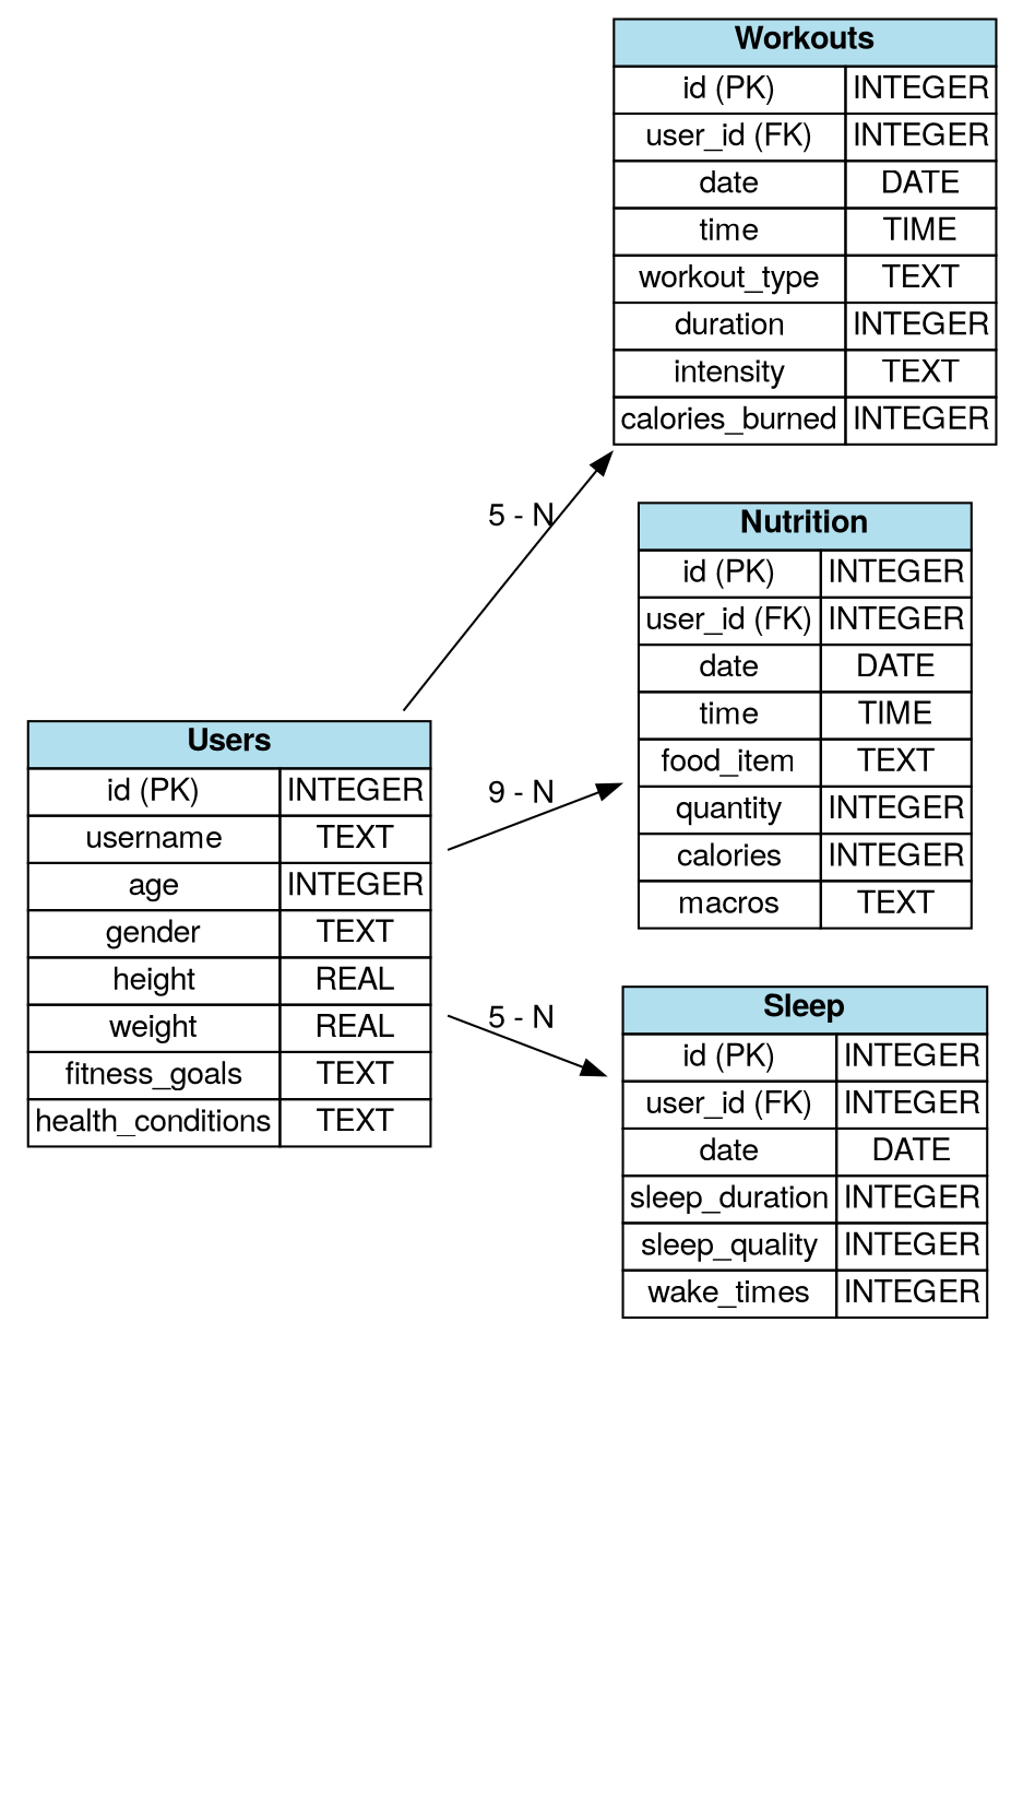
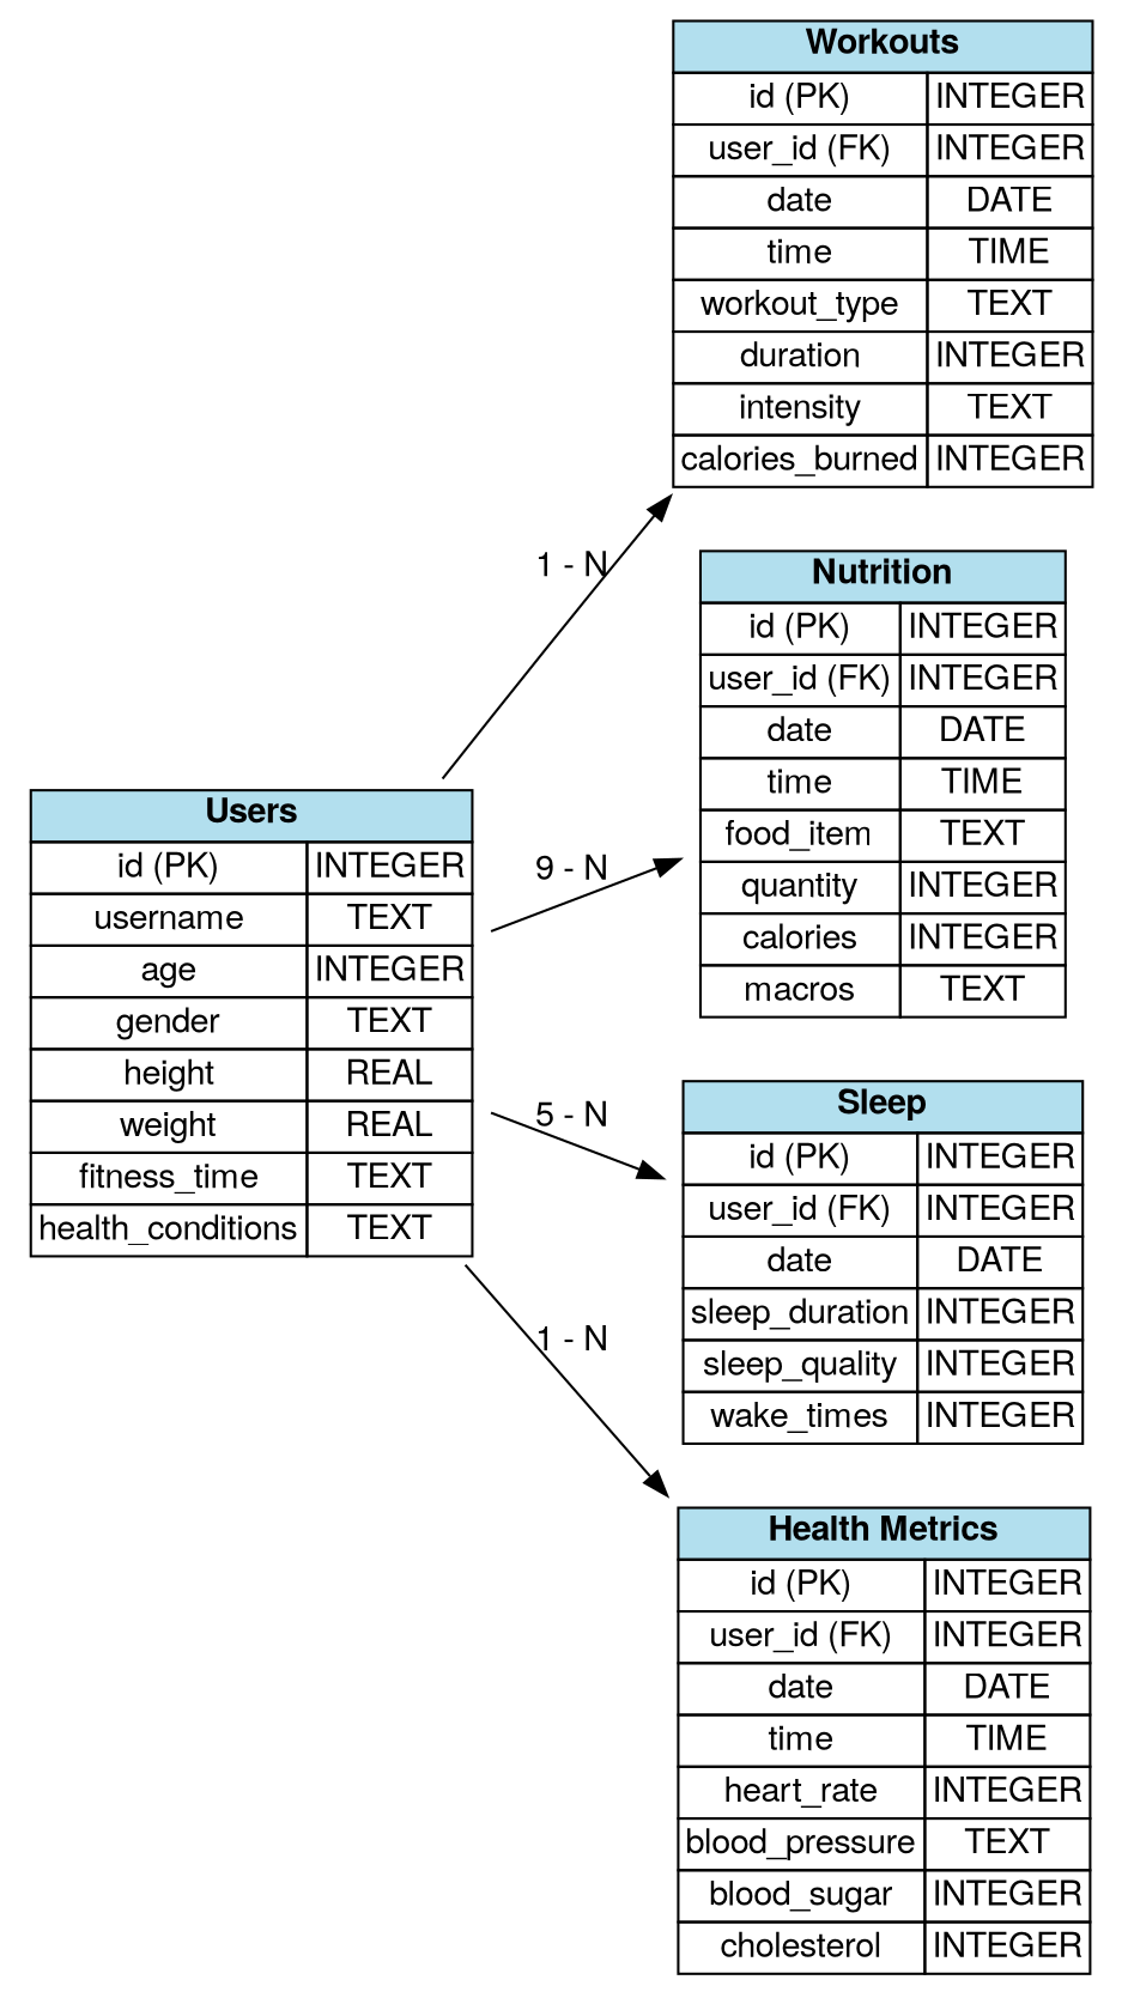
  digraph {
    fontname="Helvetica,Arial,sans-serif"
    rankdir=LR
    node [fontname="Helvetica,Arial,sans-serif" shape=plaintext]
    edge [fontname="Helvetica,Arial,sans-serif"]
-   n1 [label=<     <TABLE BORDER="0" CELLBORDER="1" CELLSPACING="0">       <TR><TD COLSPAN="2" BGCOLOR="lightblue2"><B>Users</B></TD></TR>       <TR><TD>id (PK)</TD><TD>INTEGER</TD></TR>       <TR><TD>username</TD><TD>TEXT</TD></TR>       <TR><TD>age</TD><TD>INTEGER</TD></TR>       <TR><TD>gender</TD><TD>TEXT</TD></TR>       <TR><TD>height</TD><TD>REAL</TD></TR>       <TR><TD>weight</TD><TD>REAL</TD></TR>       <TR><TD>fitness_goals</TD><TD>TEXT</TD></TR>       <TR><TD>health_conditions</TD><TD>TEXT</TD></TR>     </TABLE>   >]
+   n1 [label=<     <TABLE BORDER="0" CELLBORDER="1" CELLSPACING="0">       <TR><TD COLSPAN="2" BGCOLOR="lightblue2"><B>Users</B></TD></TR>       <TR><TD>id (PK)</TD><TD>INTEGER</TD></TR>       <TR><TD>username</TD><TD>TEXT</TD></TR>       <TR><TD>age</TD><TD>INTEGER</TD></TR>       <TR><TD>gender</TD><TD>TEXT</TD></TR>       <TR><TD>height</TD><TD>REAL</TD></TR>       <TR><TD>weight</TD><TD>REAL</TD></TR>       <TR><TD>fitness_time</TD><TD>TEXT</TD></TR>       <TR><TD>health_conditions</TD><TD>TEXT</TD></TR>     </TABLE>   >]
    n2 [label=<     <TABLE BORDER="0" CELLBORDER="1" CELLSPACING="0">       <TR><TD COLSPAN="2" BGCOLOR="lightblue2"><B>Workouts</B></TD></TR>       <TR><TD>id (PK)</TD><TD>INTEGER</TD></TR>       <TR><TD>user_id (FK)</TD><TD>INTEGER</TD></TR>       <TR><TD>date</TD><TD>DATE</TD></TR>       <TR><TD>time</TD><TD>TIME</TD></TR>       <TR><TD>workout_type</TD><TD>TEXT</TD></TR>       <TR><TD>duration</TD><TD>INTEGER</TD></TR>       <TR><TD>intensity</TD><TD>TEXT</TD></TR>       <TR><TD>calories_burned</TD><TD>INTEGER</TD></TR>     </TABLE>   >]
    n3 [label=<     <TABLE BORDER="0" CELLBORDER="1" CELLSPACING="0">       <TR><TD COLSPAN="2" BGCOLOR="lightblue2"><B>Nutrition</B></TD></TR>       <TR><TD>id (PK)</TD><TD>INTEGER</TD></TR>       <TR><TD>user_id (FK)</TD><TD>INTEGER</TD></TR>       <TR><TD>date</TD><TD>DATE</TD></TR>       <TR><TD>time</TD><TD>TIME</TD></TR>       <TR><TD>food_item</TD><TD>TEXT</TD></TR>       <TR><TD>quantity</TD><TD>INTEGER</TD></TR>       <TR><TD>calories</TD><TD>INTEGER</TD></TR>       <TR><TD>macros</TD><TD>TEXT</TD></TR>     </TABLE>   >]
    n4 [label=<     <TABLE BORDER="0" CELLBORDER="1" CELLSPACING="0">       <TR><TD COLSPAN="2" BGCOLOR="lightblue2"><B>Sleep</B></TD></TR>       <TR><TD>id (PK)</TD><TD>INTEGER</TD></TR>       <TR><TD>user_id (FK)</TD><TD>INTEGER</TD></TR>       <TR><TD>date</TD><TD>DATE</TD></TR>       <TR><TD>sleep_duration</TD><TD>INTEGER</TD></TR>       <TR><TD>sleep_quality</TD><TD>INTEGER</TD></TR>       <TR><TD>wake_times</TD><TD>INTEGER</TD></TR>     </TABLE>   >]
-   n1 -> n2 [label="5 - N"]
+   n5 [label=<     <TABLE BORDER="0" CELLBORDER="1" CELLSPACING="0">       <TR><TD COLSPAN="2" BGCOLOR="lightblue2"><B>Health Metrics</B></TD></TR>       <TR><TD>id (PK)</TD><TD>INTEGER</TD></TR>       <TR><TD>user_id (FK)</TD><TD>INTEGER</TD></TR>       <TR><TD>date</TD><TD>DATE</TD></TR>       <TR><TD>time</TD><TD>TIME</TD></TR>       <TR><TD>heart_rate</TD><TD>INTEGER</TD></TR>       <TR><TD>blood_pressure</TD><TD>TEXT</TD></TR>       <TR><TD>blood_sugar</TD><TD>INTEGER</TD></TR>       <TR><TD>cholesterol</TD><TD>INTEGER</TD></TR>     </TABLE>   >]
+   n1 -> n2 [label="1 - N"]
    n1 -> n3 [label="9 - N"]
    n1 -> n4 [label="5 - N"]
+   n1 -> n5 [label="1 - N"]
  }
